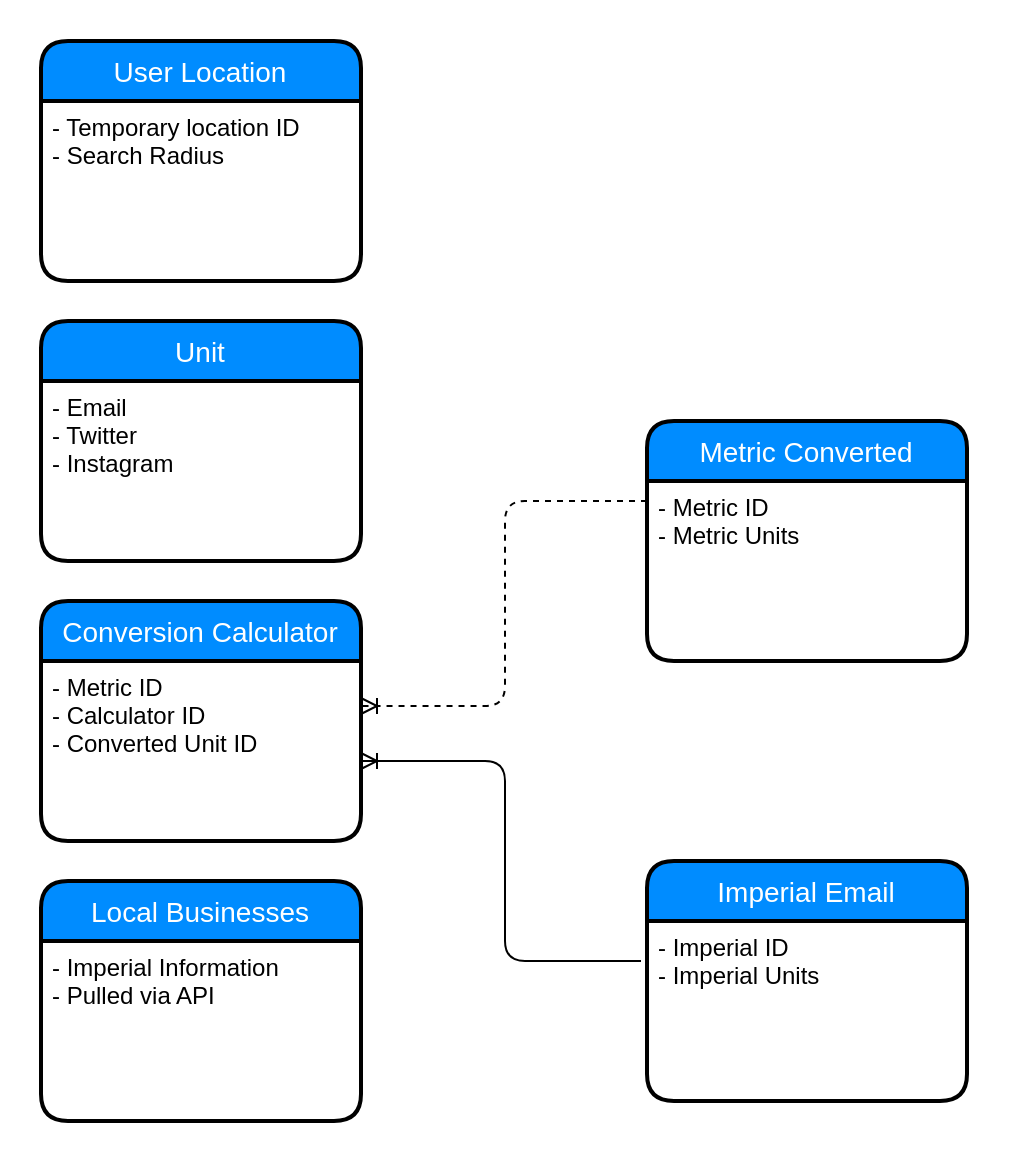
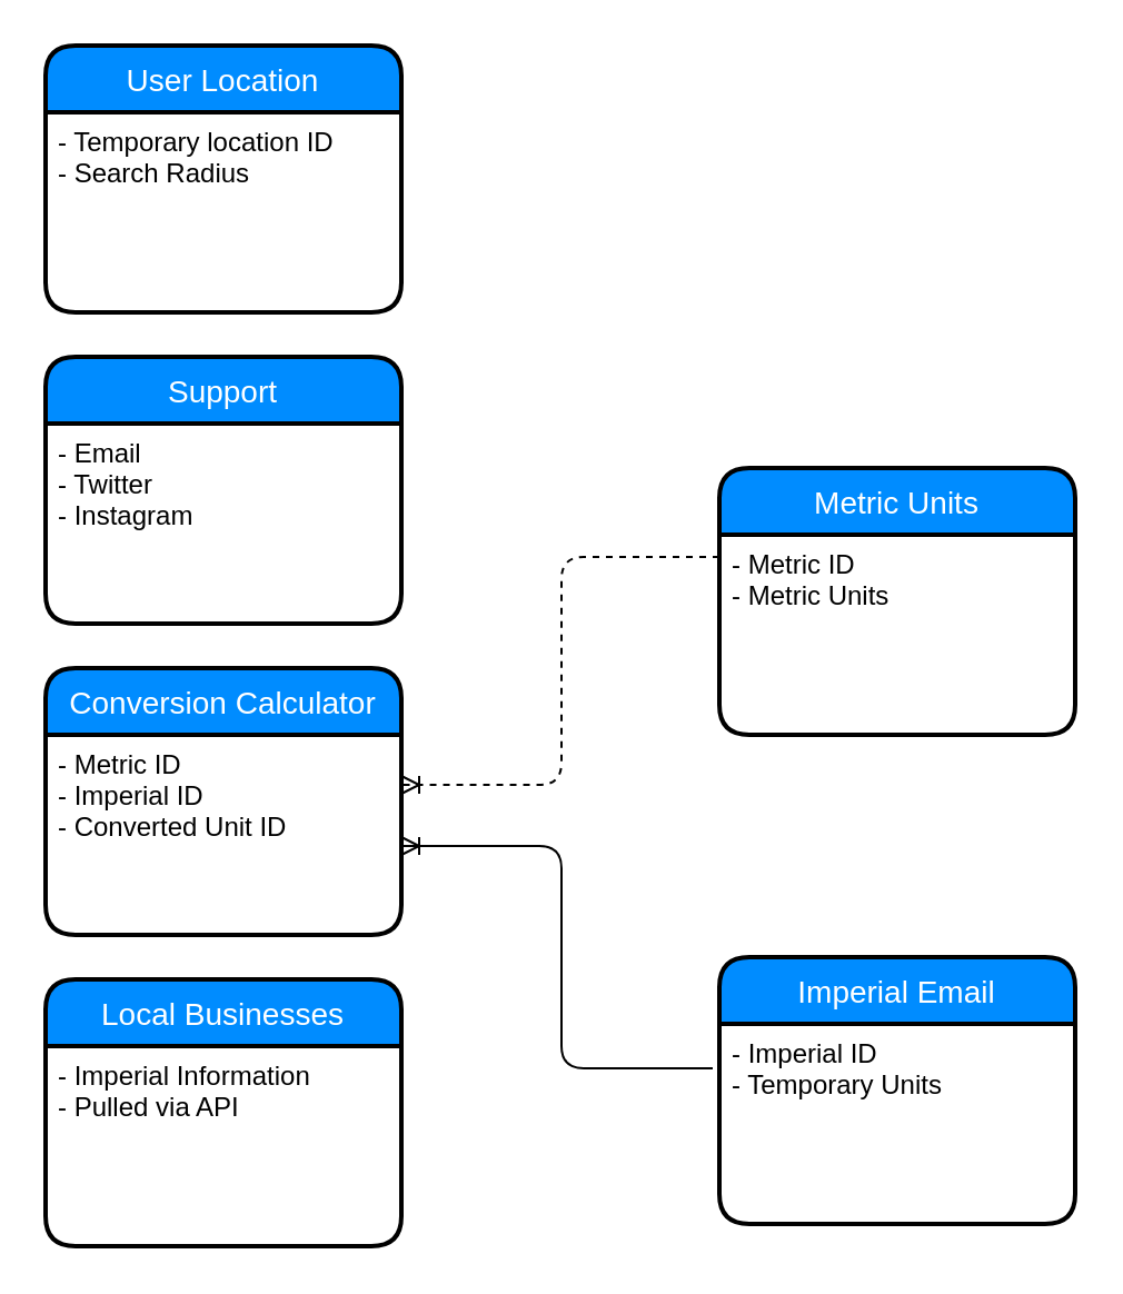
  <mxCell id="0" />
  <mxCell id="1" parent="0" />
  <mxCell id="2" value="User Location" style="swimlane;childLayout=stackLayout;horizontal=1;startSize=30;horizontalStack=0;fillColor=#008cff;fontColor=#FFFFFF;rounded=1;fontSize=14;fontStyle=0;strokeWidth=2;resizeParent=0;resizeLast=1;shadow=0;dashed=0;align=center;" vertex="1" parent="1"><mxGeometry x="20" y="20" width="160" height="120" as="geometry" /></mxCell>
  <mxCell id="3" value="- Temporary location ID&#10;- Search Radius" style="align=left;strokeColor=none;fillColor=none;spacingLeft=4;fontSize=12;verticalAlign=top;resizable=0;rotatable=0;part=1;" vertex="1" parent="2"><mxGeometry y="30" width="160" height="90" as="geometry" /></mxCell>
- <mxCell id="4" value="Unit" style="swimlane;childLayout=stackLayout;horizontal=1;startSize=30;horizontalStack=0;fillColor=#008cff;fontColor=#FFFFFF;rounded=1;fontSize=14;fontStyle=0;strokeWidth=2;resizeParent=0;resizeLast=1;shadow=0;dashed=0;align=center;" vertex="1" parent="1"><mxGeometry x="20" y="160" width="160" height="120" as="geometry" /></mxCell>
+ <mxCell id="4" value="Support" style="swimlane;childLayout=stackLayout;horizontal=1;startSize=30;horizontalStack=0;fillColor=#008cff;fontColor=#FFFFFF;rounded=1;fontSize=14;fontStyle=0;strokeWidth=2;resizeParent=0;resizeLast=1;shadow=0;dashed=0;align=center;" vertex="1" parent="1"><mxGeometry x="20" y="160" width="160" height="120" as="geometry" /></mxCell>
  <mxCell id="5" value="- Email&#10;- Twitter&#10;- Instagram" style="align=left;strokeColor=none;fillColor=none;spacingLeft=4;fontSize=12;verticalAlign=top;resizable=0;rotatable=0;part=1;" vertex="1" parent="4"><mxGeometry y="30" width="160" height="90" as="geometry" /></mxCell>
  <mxCell id="6" value="Conversion Calculator" style="swimlane;childLayout=stackLayout;horizontal=1;startSize=30;horizontalStack=0;fillColor=#008cff;fontColor=#FFFFFF;rounded=1;fontSize=14;fontStyle=0;strokeWidth=2;resizeParent=0;resizeLast=1;shadow=0;dashed=0;align=center;" vertex="1" parent="1"><mxGeometry x="20" y="300" width="160" height="120" as="geometry" /></mxCell>
- <mxCell id="7" value="- Metric ID&#10;- Calculator ID&#10;- Converted Unit ID" style="align=left;strokeColor=none;fillColor=none;spacingLeft=4;fontSize=12;verticalAlign=top;resizable=0;rotatable=0;part=1;" vertex="1" parent="6"><mxGeometry y="30" width="160" height="90" as="geometry" /></mxCell>
- <mxCell id="8" value="Metric Converted" style="swimlane;childLayout=stackLayout;horizontal=1;startSize=30;horizontalStack=0;fillColor=#008cff;fontColor=#FFFFFF;rounded=1;fontSize=14;fontStyle=0;strokeWidth=2;resizeParent=0;resizeLast=1;shadow=0;dashed=0;align=center;" vertex="1" parent="1"><mxGeometry x="323" y="210" width="160" height="120" as="geometry" /></mxCell>
+ <mxCell id="7" value="- Metric ID&#10;- Imperial ID&#10;- Converted Unit ID" style="align=left;strokeColor=none;fillColor=none;spacingLeft=4;fontSize=12;verticalAlign=top;resizable=0;rotatable=0;part=1;" vertex="1" parent="6"><mxGeometry y="30" width="160" height="90" as="geometry" /></mxCell>
+ <mxCell id="8" value="Metric Units" style="swimlane;childLayout=stackLayout;horizontal=1;startSize=30;horizontalStack=0;fillColor=#008cff;fontColor=#FFFFFF;rounded=1;fontSize=14;fontStyle=0;strokeWidth=2;resizeParent=0;resizeLast=1;shadow=0;dashed=0;align=center;" vertex="1" parent="1"><mxGeometry x="323" y="210" width="160" height="120" as="geometry" /></mxCell>
  <mxCell id="9" value="- Metric ID&#10;- Metric Units" style="align=left;strokeColor=none;fillColor=none;spacingLeft=4;fontSize=12;verticalAlign=top;resizable=0;rotatable=0;part=1;" vertex="1" parent="8"><mxGeometry y="30" width="160" height="90" as="geometry" /></mxCell>
  <mxCell id="10" value="Imperial Email" style="swimlane;childLayout=stackLayout;horizontal=1;startSize=30;horizontalStack=0;fillColor=#008cff;fontColor=#FFFFFF;rounded=1;fontSize=14;fontStyle=0;strokeWidth=2;resizeParent=0;resizeLast=1;shadow=0;dashed=0;align=center;" vertex="1" parent="1"><mxGeometry x="323" y="430" width="160" height="120" as="geometry" /></mxCell>
- <mxCell id="11" value="- Imperial ID&#10;- Imperial Units" style="align=left;strokeColor=none;fillColor=none;spacingLeft=4;fontSize=12;verticalAlign=top;resizable=0;rotatable=0;part=1;" vertex="1" parent="10"><mxGeometry y="30" width="160" height="90" as="geometry" /></mxCell>
+ <mxCell id="11" value="- Imperial ID&#10;- Temporary Units" style="align=left;strokeColor=none;fillColor=none;spacingLeft=4;fontSize=12;verticalAlign=top;resizable=0;rotatable=0;part=1;" vertex="1" parent="10"><mxGeometry y="30" width="160" height="90" as="geometry" /></mxCell>
  <mxCell id="12" value="Local Businesses" style="swimlane;childLayout=stackLayout;horizontal=1;startSize=30;horizontalStack=0;fillColor=#008cff;fontColor=#FFFFFF;rounded=1;fontSize=14;fontStyle=0;strokeWidth=2;resizeParent=0;resizeLast=1;shadow=0;dashed=0;align=center;" vertex="1" parent="1"><mxGeometry x="20" y="440" width="160" height="120" as="geometry" /></mxCell>
  <mxCell id="13" value="- Imperial Information&#10;- Pulled via API" style="align=left;strokeColor=none;fillColor=none;spacingLeft=4;fontSize=12;verticalAlign=top;resizable=0;rotatable=0;part=1;" vertex="1" parent="12"><mxGeometry y="30" width="160" height="90" as="geometry" /></mxCell>
  <mxCell id="14" value="" style="edgeStyle=elbowEdgeStyle;fontSize=12;html=1;endArrow=ERoneToMany;entryX=1;entryY=0.25;entryDx=0;entryDy=0;exitX=0;exitY=0.111;exitDx=0;exitDy=0;exitPerimeter=0;dashed=1;" edge="1" parent="1" source="9" target="7"><mxGeometry width="100" height="100" relative="1" as="geometry"><mxPoint x="320" y="260" as="sourcePoint" /><mxPoint x="241.5" y="400" as="targetPoint" /><Array as="points"><mxPoint x="252" y="285" /></Array></mxGeometry></mxCell>
  <mxCell id="15" value="" style="edgeStyle=elbowEdgeStyle;fontSize=12;html=1;endArrow=ERoneToMany;entryX=1;entryY=0.25;entryDx=0;entryDy=0;" edge="1" parent="1"><mxGeometry width="100" height="100" relative="1" as="geometry"><mxPoint x="320" y="480" as="sourcePoint" /><mxPoint x="180" y="380" as="targetPoint" /><Array as="points"><mxPoint x="252" y="312" /></Array></mxGeometry></mxCell>
